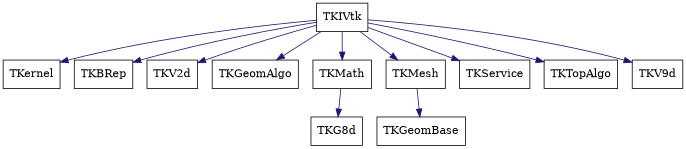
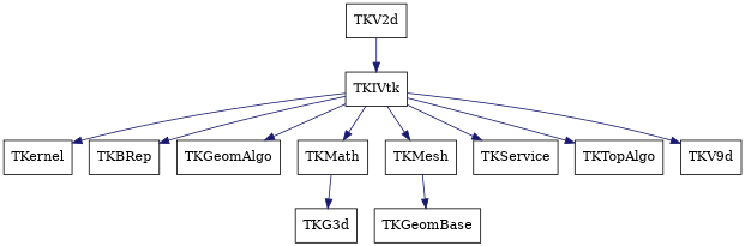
  digraph {
    aspect=1
    node [shape=box]
    edge [color=midnightblue style=solid]
    TKIVtk
    TKernel
    TKBRep
    n4 [label=TKV2d]
    TKGeomAlgo
    TKMath
    TKMesh
    TKService
    TKTopAlgo
    n10 [label=TKV9d]
-   TKG3d [label=TKG8d]
+   TKG3d
    TKGeomBase
    TKIVtk -> TKernel
    TKIVtk -> TKBRep
-   TKIVtk -> n4
+   n4 -> TKIVtk
    TKIVtk -> TKGeomAlgo
    TKIVtk -> TKMath
    TKIVtk -> TKMesh
    TKIVtk -> TKService
    TKIVtk -> TKTopAlgo
    TKIVtk -> n10
    TKMath -> TKG3d
    TKMesh -> TKGeomBase
  }
